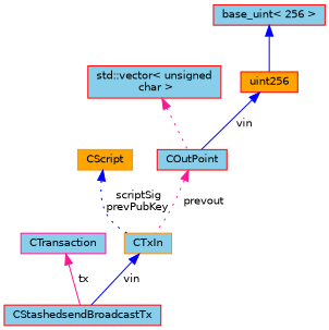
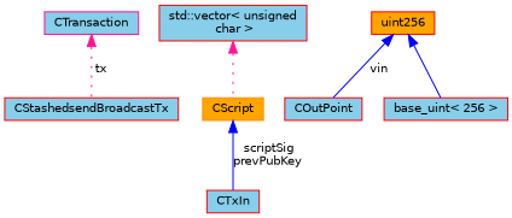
  digraph {
    node [color=red fillcolor=skyblue fontname=Helvetica fontsize=10 shape=record style=filled]
    edge [color=blue dir=back fontname=Helvetica fontsize=10 labelfontname=Helvetica labelfontsize=10 style=solid]
    n1 [fontcolor=black height=0.2 label=CStashedsendBroadcastTx width=0.4]
    n2 [color=deeppink height=0.2 label=CTransaction width=0.4]
-   n3 [color=darkorange height=0.2 label=CTxIn width=0.4]
+   n3 [height=0.2 label=CTxIn width=0.4]
    n4 [color=darkorange fillcolor=orange height=0.2 label=CScript width=0.4]
    n5 [height=0.2 label="std::vector\< unsigned\l char \>" width=0.4]
    n6 [height=0.2 label=COutPoint width=0.4]
    n7 [fillcolor=orange height=0.2 label=uint256 width=0.4]
    n8 [height=0.2 label="base_uint\< 256 \>" width=0.4]
-   n2 -> n1 [color=deeppink label=" tx"]
-   n3 -> n1 [label=" vin"]
-   n4 -> n3 [label=" scriptSig\nprevPubKey" style=dotted]
-   n5 -> n6 [color=deeppink style=dotted]
-   n6 -> n3 [color=deeppink label=" prevout" style=dotted]
+   n2 -> n1 [color=deeppink label=" tx" style=dotted]
+   n4 -> n3 [label=" scriptSig\nprevPubKey"]
+   n5 -> n4 [color=deeppink style=dotted]
    n7 -> n6 [label=" vin"]
-   n8 -> n7
+   n7 -> n8
  }
